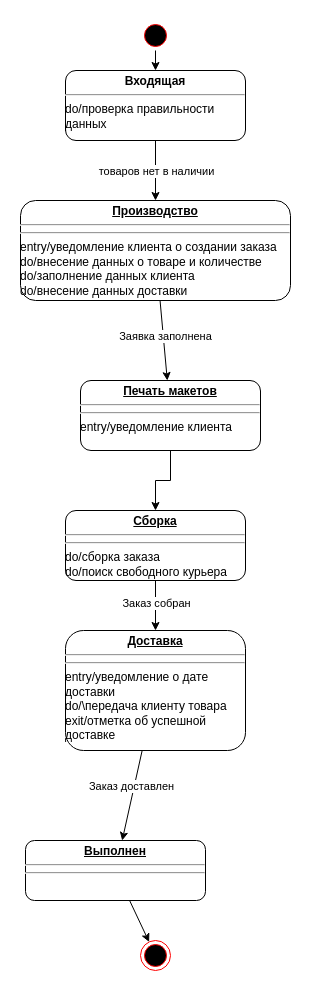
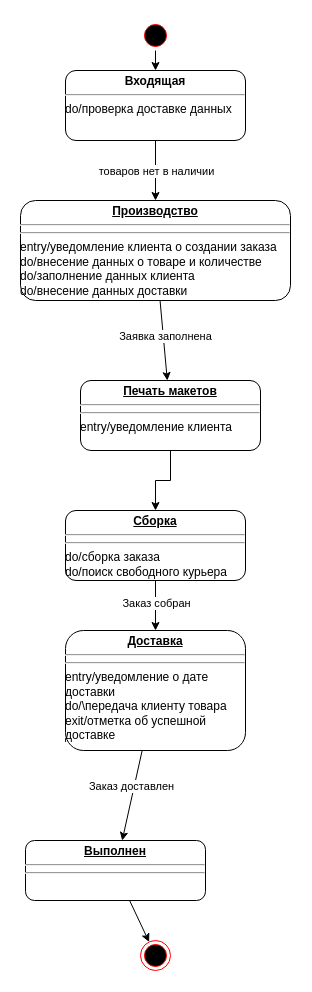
  <mxCell id="0" />
  <mxCell id="1" parent="0" />
- <mxCell id="2" value="&lt;p style=&quot;margin:0px;margin-top:4px;text-align:center;text-decoration:underline;&quot;&gt;&lt;/p&gt;&lt;b&gt;&lt;div style=&quot;text-align: center;&quot;&gt;&lt;b style=&quot;background-color: initial;&quot;&gt;Входящая&lt;/b&gt;&lt;/div&gt;&lt;/b&gt;&lt;hr&gt;&lt;div style=&quot;&quot;&gt;&lt;span style=&quot;background-color: initial;&quot;&gt;do/проверка правильности данных&lt;/span&gt;&lt;/div&gt;" style="verticalAlign=top;align=left;overflow=fill;html=1;whiteSpace=wrap;rounded=1;container=0;recursiveResize=1;expand=1;strokeWidth=1;" parent="1" vertex="1"><mxGeometry x="65" y="70" width="180" height="70" as="geometry" /></mxCell>
+ <mxCell id="2" value="&lt;p style=&quot;margin:0px;margin-top:4px;text-align:center;text-decoration:underline;&quot;&gt;&lt;/p&gt;&lt;b&gt;&lt;div style=&quot;text-align: center;&quot;&gt;&lt;b style=&quot;background-color: initial;&quot;&gt;Входящая&lt;/b&gt;&lt;/div&gt;&lt;/b&gt;&lt;hr&gt;&lt;div style=&quot;&quot;&gt;&lt;span style=&quot;background-color: initial;&quot;&gt;do/проверка доставке данных&lt;/span&gt;&lt;/div&gt;" style="verticalAlign=top;align=left;overflow=fill;html=1;whiteSpace=wrap;rounded=1;container=0;recursiveResize=1;expand=1;strokeWidth=1;" parent="1" vertex="1"><mxGeometry x="65" y="70" width="180" height="70" as="geometry" /></mxCell>
  <mxCell id="3" value="" style="ellipse;html=1;shape=startState;fillColor=#000000;strokeColor=#ff0000;" parent="1" vertex="1"><mxGeometry x="140" y="20" width="30" height="30" as="geometry" /></mxCell>
  <mxCell id="4" value="" style="ellipse;html=1;shape=endState;fillColor=#000000;strokeColor=#ff0000;" parent="1" vertex="1"><mxGeometry x="140" y="940" width="30" height="30" as="geometry" /></mxCell>
  <mxCell id="5" value="" style="endArrow=classic;html=1;rounded=0;" parent="1" source="3" target="2" edge="1"><mxGeometry width="50" height="50" relative="1" as="geometry"><mxPoint x="181" y="140" as="sourcePoint" /><mxPoint x="231" y="90" as="targetPoint" /></mxGeometry></mxCell>
  <mxCell id="6" value="&lt;p style=&quot;margin:0px;margin-top:4px;text-align:center;text-decoration:underline;&quot;&gt;&lt;b&gt;Доставка&lt;/b&gt;&lt;/p&gt;&lt;hr&gt;&lt;hr&gt;&lt;div style=&quot;&quot;&gt;&lt;span style=&quot;background-color: initial;&quot;&gt;entry/уведомление о дате доставки&lt;br&gt;do/\передача клиенту товара&lt;/span&gt;&lt;/div&gt;&lt;div style=&quot;&quot;&gt;exit/отметка об успешной доставке&lt;/div&gt;" style="verticalAlign=top;align=left;overflow=fill;html=1;whiteSpace=wrap;rounded=1;container=0;recursiveResize=1;expand=1;strokeWidth=1;" parent="1" vertex="1"><mxGeometry x="65" y="630" width="180" height="120" as="geometry" /></mxCell>
  <mxCell id="7" value="&lt;p style=&quot;margin:0px;margin-top:4px;text-align:center;text-decoration:underline;&quot;&gt;&lt;b&gt;Сборка&lt;/b&gt;&lt;/p&gt;&lt;hr&gt;&lt;hr&gt;&lt;div style=&quot;&quot;&gt;&lt;span style=&quot;background-color: initial;&quot;&gt;do/сборка заказа&lt;/span&gt;&lt;/div&gt;&lt;div style=&quot;&quot;&gt;do/поиск свободного курьера&lt;/div&gt;" style="verticalAlign=top;align=left;overflow=fill;html=1;whiteSpace=wrap;rounded=1;container=0;recursiveResize=1;expand=1;strokeWidth=1;" parent="1" vertex="1"><mxGeometry x="65" y="510" width="180" height="70" as="geometry" /></mxCell>
  <mxCell id="8" value="&lt;p style=&quot;margin:0px;margin-top:4px;text-align:center;text-decoration:underline;&quot;&gt;&lt;b&gt;Производство&lt;/b&gt;&lt;/p&gt;&lt;hr&gt;&lt;hr&gt;&lt;div style=&quot;&quot;&gt;entry/уведомление клиента о создании заказа&lt;/div&gt;&lt;div style=&quot;&quot;&gt;&lt;span style=&quot;background-color: initial;&quot;&gt;do/внесение данных о товаре и количестве&lt;/span&gt;&lt;/div&gt;&lt;div style=&quot;&quot;&gt;&lt;span style=&quot;background-color: initial;&quot;&gt;do/заполнение данных клиента&lt;/span&gt;&lt;/div&gt;&lt;div style=&quot;&quot;&gt;&lt;span style=&quot;background-color: initial;&quot;&gt;do/внесение данных доставки&lt;/span&gt;&lt;/div&gt;" style="verticalAlign=top;align=left;overflow=fill;html=1;whiteSpace=wrap;rounded=1;container=0;recursiveResize=1;expand=1;strokeWidth=1;" parent="1" vertex="1"><mxGeometry x="20" y="200" width="270" height="100" as="geometry" /></mxCell>
  <mxCell id="9" value="" style="endArrow=classic;html=1;rounded=0;" parent="1" source="2" target="8" edge="1"><mxGeometry width="50" height="50" relative="1" as="geometry"><mxPoint x="-74" y="140" as="sourcePoint" /><mxPoint x="-24" y="90" as="targetPoint" /></mxGeometry></mxCell>
  <mxCell id="10" value="товаров нет в наличии" style="edgeLabel;html=1;align=center;verticalAlign=middle;resizable=0;points=[];" parent="9" vertex="1" connectable="0"><mxGeometry x="0.006" relative="1" as="geometry"><mxPoint as="offset" /></mxGeometry></mxCell>
  <mxCell id="11" value="" style="edgeStyle=orthogonalEdgeStyle;rounded=0;orthogonalLoop=1;jettySize=auto;html=1;" edge="1" parent="1" source="12" target="7"><mxGeometry relative="1" as="geometry" /></mxCell>
  <mxCell id="12" value="&lt;p style=&quot;margin:0px;margin-top:4px;text-align:center;text-decoration:underline;&quot;&gt;&lt;b&gt;Печать макетов&lt;/b&gt;&lt;/p&gt;&lt;hr&gt;&lt;hr&gt;&lt;div style=&quot;&quot;&gt;&lt;span style=&quot;background-color: initial;&quot;&gt;entry/уведомление клиента&lt;/span&gt;&lt;/div&gt;" style="verticalAlign=top;align=left;overflow=fill;html=1;whiteSpace=wrap;rounded=1;container=0;recursiveResize=1;expand=1;strokeWidth=1;" parent="1" vertex="1"><mxGeometry x="80" y="380" width="180" height="70" as="geometry" /></mxCell>
  <mxCell id="13" value="" style="endArrow=classic;html=1;rounded=0;" parent="1" source="8" target="12" edge="1"><mxGeometry width="50" height="50" relative="1" as="geometry"><mxPoint x="-134" y="350" as="sourcePoint" /><mxPoint x="-84" y="300" as="targetPoint" /></mxGeometry></mxCell>
  <mxCell id="14" value="Заявка заполнена" style="edgeLabel;html=1;align=center;verticalAlign=middle;resizable=0;points=[];" parent="13" vertex="1" connectable="0"><mxGeometry x="-0.114" y="2" relative="1" as="geometry"><mxPoint as="offset" /></mxGeometry></mxCell>
  <mxCell id="15" value="" style="endArrow=classic;html=1;rounded=0;" parent="1" source="7" target="6" edge="1"><mxGeometry width="50" height="50" relative="1" as="geometry"><mxPoint x="66" y="450" as="sourcePoint" /><mxPoint x="116" y="400" as="targetPoint" /></mxGeometry></mxCell>
  <mxCell id="16" value="Заказ собран" style="edgeLabel;html=1;align=center;verticalAlign=middle;resizable=0;points=[];" parent="15" vertex="1" connectable="0"><mxGeometry x="0.2" y="-1" relative="1" as="geometry"><mxPoint x="1" y="-8" as="offset" /></mxGeometry></mxCell>
  <mxCell id="17" value="" style="endArrow=classic;html=1;rounded=0;" parent="1" source="18" target="4" edge="1"><mxGeometry width="50" height="50" relative="1" as="geometry"><mxPoint x="186" y="590" as="sourcePoint" /><mxPoint x="236" y="540" as="targetPoint" /></mxGeometry></mxCell>
  <mxCell id="18" value="&lt;p style=&quot;margin:0px;margin-top:4px;text-align:center;text-decoration:underline;&quot;&gt;&lt;b&gt;Выполнен&lt;/b&gt;&lt;/p&gt;&lt;hr&gt;&lt;hr&gt;&lt;div style=&quot;&quot;&gt;&lt;br&gt;&lt;/div&gt;" style="verticalAlign=top;align=left;overflow=fill;html=1;whiteSpace=wrap;rounded=1;container=0;recursiveResize=1;expand=1;strokeWidth=1;" parent="1" vertex="1"><mxGeometry x="25" y="840" width="180" height="60" as="geometry" /></mxCell>
  <mxCell id="19" value="" style="endArrow=classic;html=1;rounded=0;" parent="1" source="6" target="18" edge="1"><mxGeometry width="50" height="50" relative="1" as="geometry"><mxPoint x="196" y="720" as="sourcePoint" /><mxPoint x="246" y="670" as="targetPoint" /></mxGeometry></mxCell>
  <mxCell id="20" value="Заказ доставлен" style="edgeLabel;html=1;align=center;verticalAlign=middle;resizable=0;points=[];" parent="19" vertex="1" connectable="0"><mxGeometry x="-0.205" y="-3" relative="1" as="geometry"><mxPoint as="offset" /></mxGeometry></mxCell>
